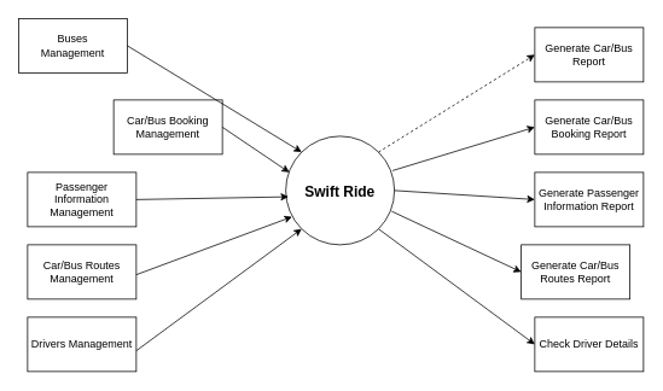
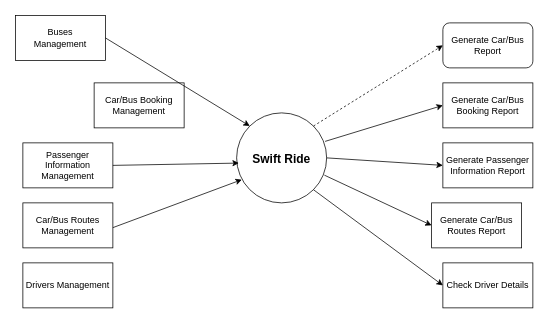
  <mxCell id="0" />
  <mxCell id="1" parent="0" />
  <mxCell id="2" value="Generate Car/Bus Booking Report" style="whiteSpace=wrap;html=1;" vertex="1" parent="1"><mxGeometry x="590" y="110" width="120" height="60" as="geometry" /></mxCell>
- <mxCell id="3" value="Generate Car/Bus Report" style="whiteSpace=wrap;html=1;" vertex="1" parent="1"><mxGeometry x="590" y="30" width="120" height="60" as="geometry" /></mxCell>
+ <mxCell id="3" value="Generate Car/Bus Report" style="whiteSpace=wrap;html=1;rounded=1;" vertex="1" parent="1"><mxGeometry x="590" y="30" width="120" height="60" as="geometry" /></mxCell>
  <mxCell id="4" value="Generate Car/Bus Routes Report" style="whiteSpace=wrap;html=1;" vertex="1" parent="1"><mxGeometry x="575" y="270" width="120" height="60" as="geometry" /></mxCell>
  <mxCell id="5" value="Drivers Management" style="whiteSpace=wrap;html=1;" vertex="1" parent="1"><mxGeometry x="30" y="350" width="120" height="60" as="geometry" /></mxCell>
  <mxCell id="6" value="Car/Bus Routes Management" style="whiteSpace=wrap;html=1;" vertex="1" parent="1"><mxGeometry x="30" y="270" width="120" height="60" as="geometry" /></mxCell>
  <mxCell id="7" value="Passenger Information Management" style="whiteSpace=wrap;html=1;" vertex="1" parent="1"><mxGeometry x="30" y="190" width="120" height="60" as="geometry" /></mxCell>
  <mxCell id="8" value="Car/Bus Booking Management" style="whiteSpace=wrap;html=1;" vertex="1" parent="1"><mxGeometry x="125" y="110" width="120" height="60" as="geometry" /></mxCell>
  <mxCell id="9" value="Generate Passenger Information Report" style="whiteSpace=wrap;html=1;" vertex="1" parent="1"><mxGeometry x="590" y="190" width="120" height="60" as="geometry" /></mxCell>
  <mxCell id="10" value="Check Driver Details" style="whiteSpace=wrap;html=1;" vertex="1" parent="1"><mxGeometry x="590" y="350" width="120" height="60" as="geometry" /></mxCell>
  <mxCell id="11" value="Buses&lt;br&gt;Management" style="whiteSpace=wrap;html=1;" vertex="1" parent="1"><mxGeometry x="20" y="20" width="120" height="60" as="geometry" /></mxCell>
  <mxCell id="12" value="Swift Ride" style="ellipse;fontSize=16;fontStyle=1" vertex="1" parent="1"><mxGeometry x="315" y="150" width="120" height="120" as="geometry" /></mxCell>
  <mxCell id="13" value="" style="edgeStyle=none;orthogonalLoop=1;jettySize=auto;html=1;rounded=0;exitX=1;exitY=0;exitDx=0;exitDy=0;entryX=0;entryY=0.5;entryDx=0;entryDy=0;dashed=1;" edge="1" parent="1" source="12" target="3"><mxGeometry width="80" relative="1" as="geometry"><mxPoint x="420" y="89" as="sourcePoint" /><mxPoint x="500" y="89" as="targetPoint" /><Array as="points" /></mxGeometry></mxCell>
  <mxCell id="14" value="" style="edgeStyle=none;orthogonalLoop=1;jettySize=auto;html=1;rounded=0;exitX=0.983;exitY=0.317;exitDx=0;exitDy=0;entryX=0;entryY=0.5;entryDx=0;entryDy=0;exitPerimeter=0;" edge="1" parent="1" source="12" target="2"><mxGeometry width="80" relative="1" as="geometry"><mxPoint x="427" y="178" as="sourcePoint" /><mxPoint x="600" y="70" as="targetPoint" /><Array as="points" /></mxGeometry></mxCell>
  <mxCell id="15" value="" style="edgeStyle=none;orthogonalLoop=1;jettySize=auto;html=1;rounded=0;exitX=1;exitY=0.5;exitDx=0;exitDy=0;" edge="1" parent="1" source="12"><mxGeometry width="80" relative="1" as="geometry"><mxPoint x="437" y="188" as="sourcePoint" /><mxPoint x="590" y="220" as="targetPoint" /><Array as="points" /></mxGeometry></mxCell>
  <mxCell id="16" value="" style="edgeStyle=none;orthogonalLoop=1;jettySize=auto;html=1;rounded=0;exitX=1;exitY=0.5;exitDx=0;exitDy=0;entryX=0;entryY=0;entryDx=0;entryDy=0;" edge="1" parent="1" source="11" target="12"><mxGeometry width="80" relative="1" as="geometry"><mxPoint x="160" y="78" as="sourcePoint" /><mxPoint x="333" y="-30" as="targetPoint" /><Array as="points" /></mxGeometry></mxCell>
- <mxCell id="17" value="" style="edgeStyle=none;orthogonalLoop=1;jettySize=auto;html=1;rounded=0;exitX=1;exitY=0.5;exitDx=0;exitDy=0;entryX=0.033;entryY=0.333;entryDx=0;entryDy=0;entryPerimeter=0;" edge="1" parent="1" source="8" target="12"><mxGeometry width="80" relative="1" as="geometry"><mxPoint x="150" y="170" as="sourcePoint" /><mxPoint x="323" y="62" as="targetPoint" /><Array as="points" /></mxGeometry></mxCell>
  <mxCell id="18" value="" style="edgeStyle=none;orthogonalLoop=1;jettySize=auto;html=1;rounded=0;exitX=1;exitY=0.5;exitDx=0;exitDy=0;entryX=0.025;entryY=0.558;entryDx=0;entryDy=0;entryPerimeter=0;" edge="1" parent="1" source="7" target="12"><mxGeometry width="80" relative="1" as="geometry"><mxPoint x="160" y="250" as="sourcePoint" /><mxPoint x="310" y="220" as="targetPoint" /><Array as="points" /></mxGeometry></mxCell>
  <mxCell id="19" value="" style="edgeStyle=none;orthogonalLoop=1;jettySize=auto;html=1;rounded=0;exitX=1;exitY=0.5;exitDx=0;exitDy=0;entryX=0.058;entryY=0.742;entryDx=0;entryDy=0;entryPerimeter=0;" edge="1" parent="1" target="12"><mxGeometry width="80" relative="1" as="geometry"><mxPoint x="150" y="303" as="sourcePoint" /><mxPoint x="330" y="230" as="targetPoint" /><Array as="points" /></mxGeometry></mxCell>
- <mxCell id="20" value="" style="edgeStyle=none;orthogonalLoop=1;jettySize=auto;html=1;rounded=0;exitX=1;exitY=0.617;exitDx=0;exitDy=0;exitPerimeter=0;entryX=0;entryY=1;entryDx=0;entryDy=0;" edge="1" parent="1" source="5" target="12"><mxGeometry width="80" relative="1" as="geometry"><mxPoint x="170" y="388" as="sourcePoint" /><mxPoint x="343" y="280" as="targetPoint" /><Array as="points" /></mxGeometry></mxCell>
  <mxCell id="21" value="" style="edgeStyle=none;orthogonalLoop=1;jettySize=auto;html=1;rounded=0;exitX=0.975;exitY=0.692;exitDx=0;exitDy=0;exitPerimeter=0;entryX=0;entryY=0.5;entryDx=0;entryDy=0;" edge="1" parent="1" source="12" target="4"><mxGeometry width="80" relative="1" as="geometry"><mxPoint x="380" y="300" as="sourcePoint" /><mxPoint x="484" y="420" as="targetPoint" /><Array as="points" /></mxGeometry></mxCell>
  <mxCell id="22" value="" style="edgeStyle=none;orthogonalLoop=1;jettySize=auto;html=1;rounded=0;exitX=1;exitY=1;exitDx=0;exitDy=0;entryX=0;entryY=0.5;entryDx=0;entryDy=0;" edge="1" parent="1" source="12" target="10"><mxGeometry width="80" relative="1" as="geometry"><mxPoint x="375" y="378" as="sourcePoint" /><mxPoint x="548" y="270" as="targetPoint" /><Array as="points" /></mxGeometry></mxCell>
